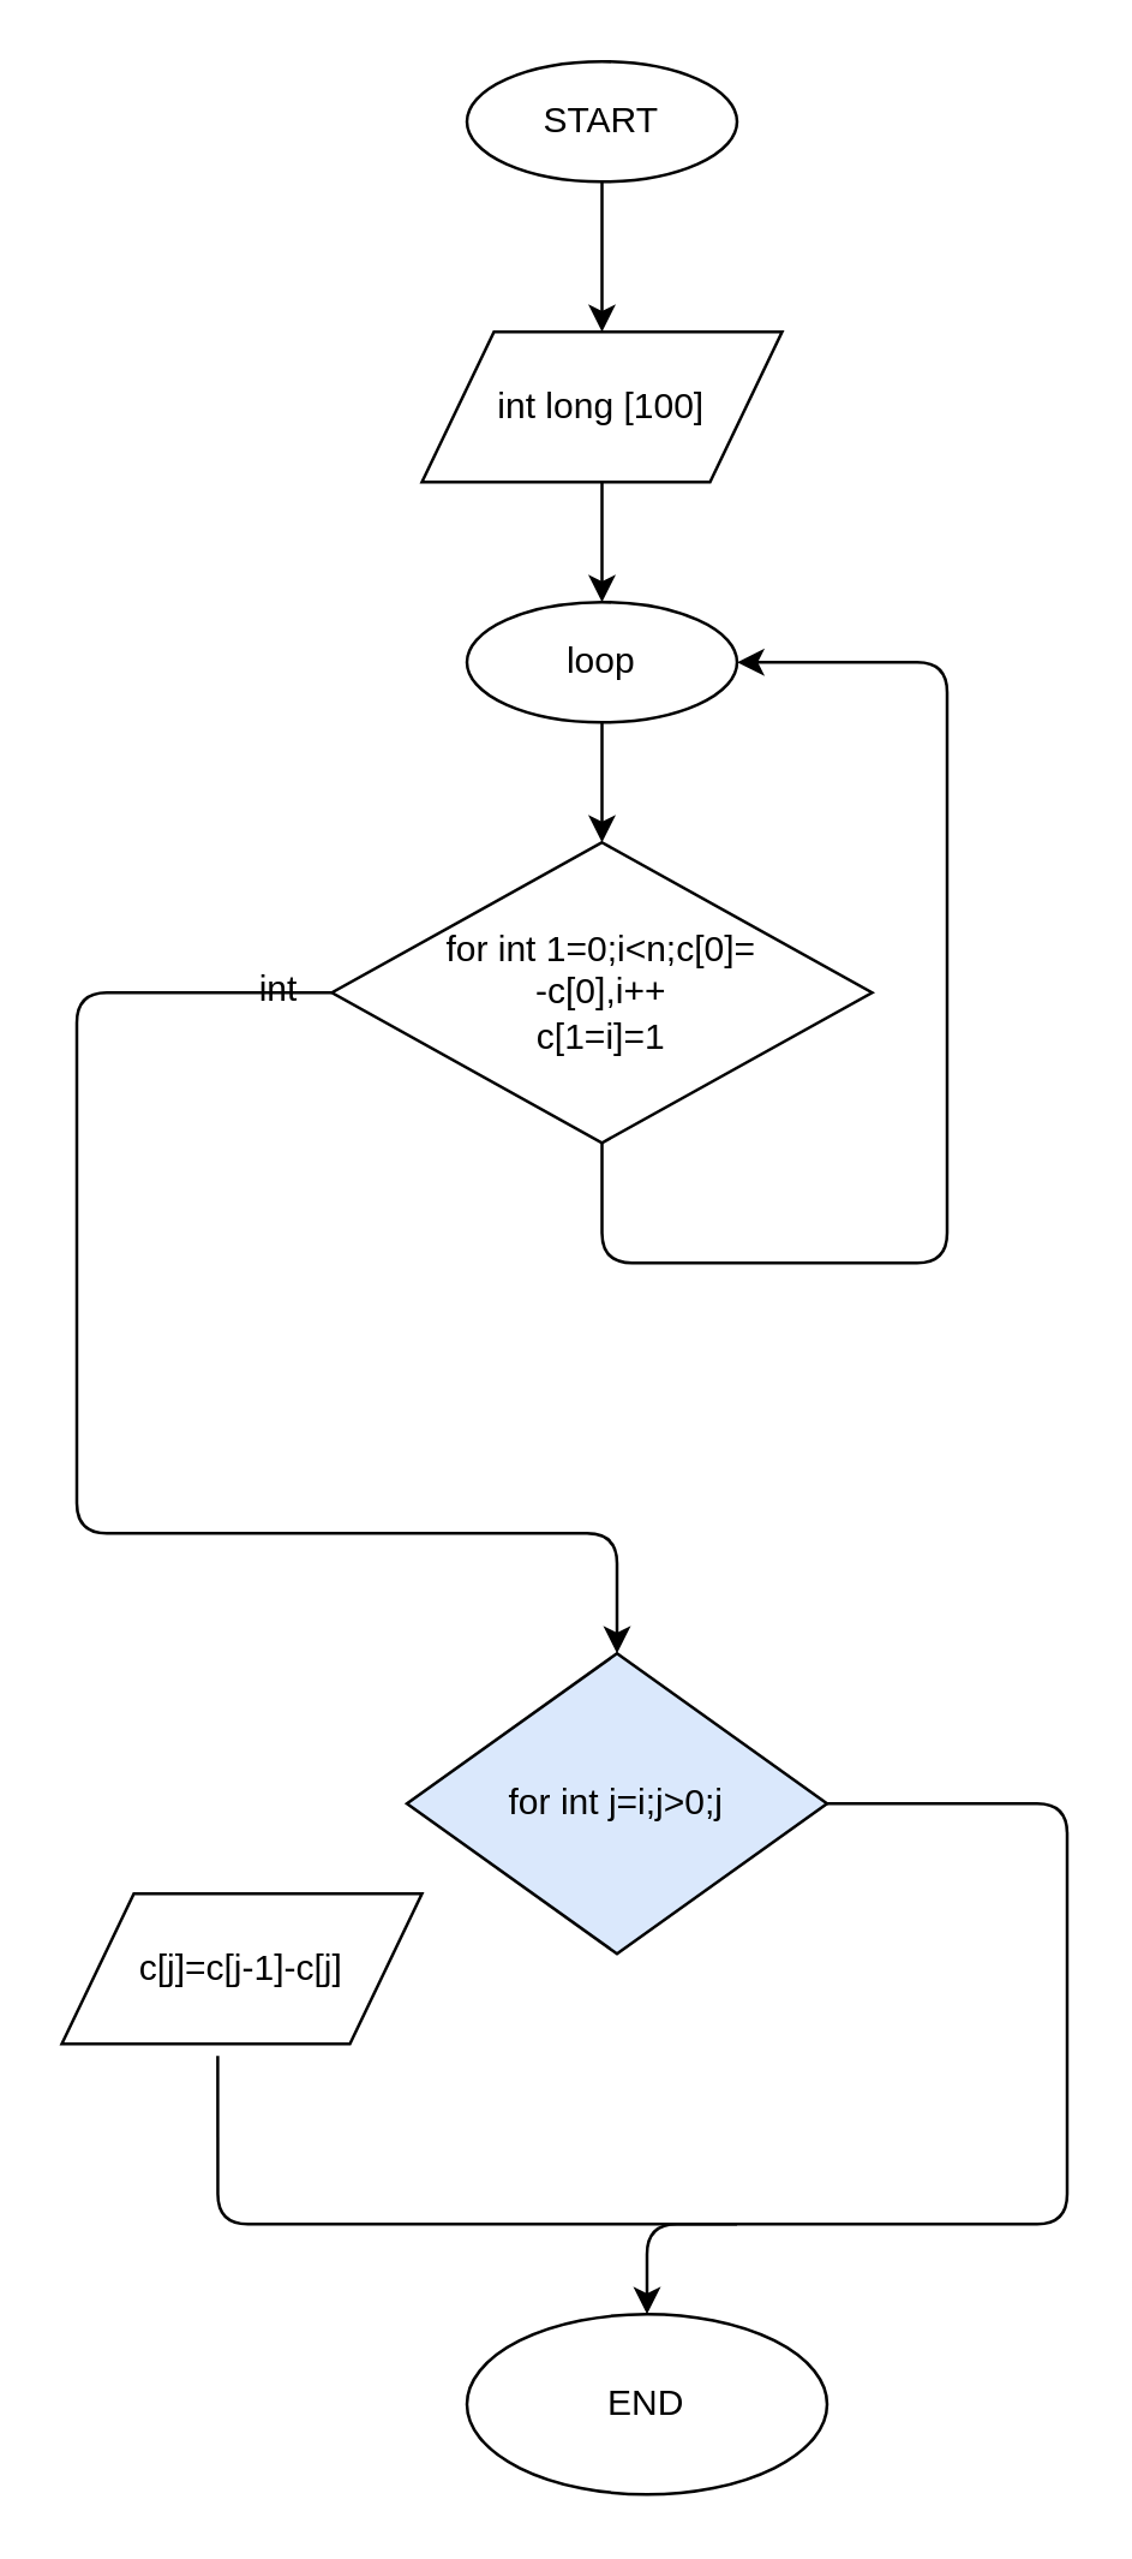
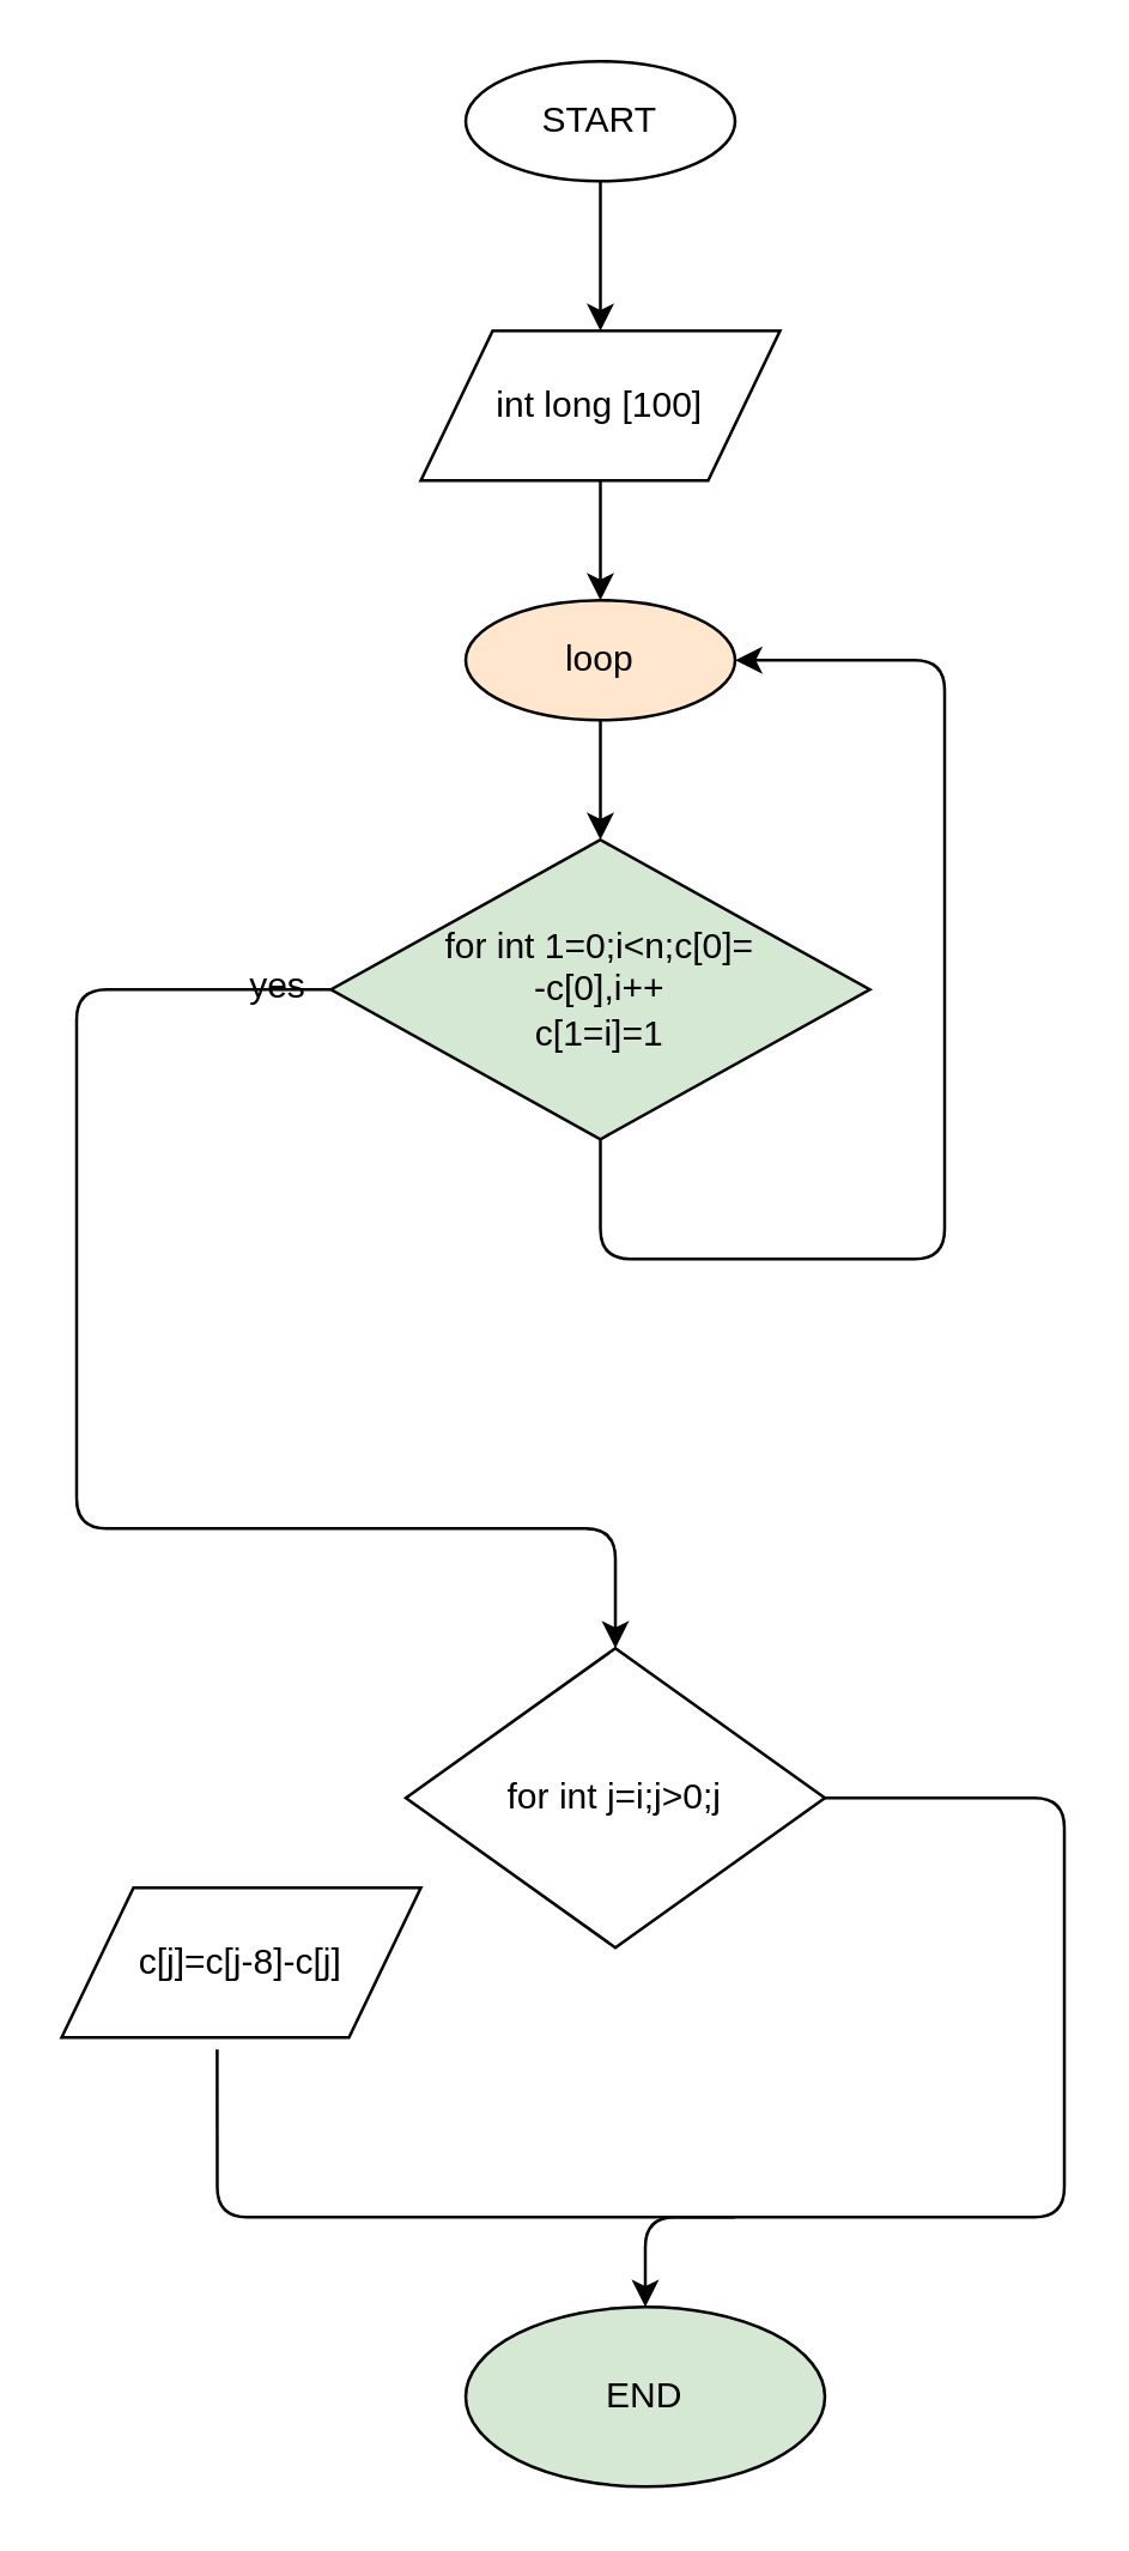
  <mxCell id="0" />
  <mxCell id="1" parent="0" />
  <mxCell id="2" value="START" style="ellipse;whiteSpace=wrap;html=1;" vertex="1" parent="1"><mxGeometry x="155" y="20" width="90" height="40" as="geometry" /></mxCell>
  <mxCell id="3" value="int long [100]" style="shape=parallelogram;perimeter=parallelogramPerimeter;whiteSpace=wrap;html=1;" vertex="1" parent="1"><mxGeometry x="140" y="110" width="120" height="50" as="geometry" /></mxCell>
  <mxCell id="4" value="" style="edgeStyle=orthogonalEdgeStyle;rounded=0;orthogonalLoop=1;jettySize=auto;html=1;" edge="1" parent="1" source="5" target="8"><mxGeometry relative="1" as="geometry"><mxPoint x="200" y="280" as="targetPoint" /></mxGeometry></mxCell>
- <mxCell id="5" value="loop" style="ellipse;whiteSpace=wrap;html=1;" vertex="1" parent="1"><mxGeometry x="155" y="200" width="90" height="40" as="geometry" /></mxCell>
+ <mxCell id="5" value="loop" style="ellipse;whiteSpace=wrap;html=1;fillColor=#ffe6cc;" vertex="1" parent="1"><mxGeometry x="155" y="200" width="90" height="40" as="geometry" /></mxCell>
  <mxCell id="6" value="" style="endArrow=classic;html=1;exitX=0.5;exitY=1;exitDx=0;exitDy=0;" edge="1" parent="1" source="2"><mxGeometry width="50" height="50" relative="1" as="geometry"><mxPoint x="215" y="150" as="sourcePoint" /><mxPoint x="200" y="110" as="targetPoint" /></mxGeometry></mxCell>
  <mxCell id="7" value="" style="endArrow=classic;html=1;exitX=0.5;exitY=1;exitDx=0;exitDy=0;" edge="1" parent="1" source="3"><mxGeometry width="50" height="50" relative="1" as="geometry"><mxPoint x="195" y="170" as="sourcePoint" /><mxPoint x="200" y="200" as="targetPoint" /></mxGeometry></mxCell>
- <mxCell id="8" value="for int 1=0;i&amp;lt;n;c[0]=&lt;br&gt;-c[0],i++&lt;br&gt;c[1=i]=1" style="rhombus;whiteSpace=wrap;html=1;" vertex="1" parent="1"><mxGeometry x="110" y="280" width="180" height="100" as="geometry" /></mxCell>
+ <mxCell id="8" value="for int 1=0;i&amp;lt;n;c[0]=&lt;br&gt;-c[0],i++&lt;br&gt;c[1=i]=1" style="rhombus;whiteSpace=wrap;html=1;fillColor=#d5e8d4;" vertex="1" parent="1"><mxGeometry x="110" y="280" width="180" height="100" as="geometry" /></mxCell>
  <mxCell id="9" value="" style="endArrow=classic;html=1;" edge="1" parent="1"><mxGeometry width="50" height="50" relative="1" as="geometry"><mxPoint x="110" y="330" as="sourcePoint" /><mxPoint x="205" y="550" as="targetPoint" /><Array as="points"><mxPoint x="25" y="330" /><mxPoint x="25" y="510" /><mxPoint x="205" y="510" /></Array></mxGeometry></mxCell>
  <mxCell id="10" value="" style="endArrow=classic;html=1;exitX=0.5;exitY=1;exitDx=0;exitDy=0;entryX=1;entryY=0.5;entryDx=0;entryDy=0;" edge="1" parent="1" source="8" target="5"><mxGeometry width="50" height="50" relative="1" as="geometry"><mxPoint x="235" y="410" as="sourcePoint" /><mxPoint x="255" y="220" as="targetPoint" /><Array as="points"><mxPoint x="200" y="420" /><mxPoint x="315" y="420" /><mxPoint x="315" y="220" /></Array></mxGeometry></mxCell>
- <mxCell id="11" value="int" style="text;html=1;align=center;verticalAlign=middle;resizable=0;points=[];autosize=1;" vertex="1" parent="1"><mxGeometry x="77" y="319" width="30" height="20" as="geometry" /></mxCell>
- <mxCell id="12" value="for int j=i;j&amp;gt;0;j" style="rhombus;whiteSpace=wrap;html=1;fillColor=#dae8fc;" vertex="1" parent="1"><mxGeometry x="135" y="550" width="140" height="100" as="geometry" /></mxCell>
+ <mxCell id="11" value="yes" style="text;html=1;align=center;verticalAlign=middle;resizable=0;points=[];autosize=1;" vertex="1" parent="1"><mxGeometry x="77" y="319" width="30" height="20" as="geometry" /></mxCell>
+ <mxCell id="12" value="for int j=i;j&amp;gt;0;j" style="rhombus;whiteSpace=wrap;html=1;" vertex="1" parent="1"><mxGeometry x="135" y="550" width="140" height="100" as="geometry" /></mxCell>
  <mxCell id="13" value="" style="endArrow=classic;html=1;exitX=1;exitY=0.5;exitDx=0;exitDy=0;" edge="1" parent="1" source="12"><mxGeometry width="50" height="50" relative="1" as="geometry"><mxPoint x="285" y="625" as="sourcePoint" /><mxPoint x="215" y="770" as="targetPoint" /><Array as="points"><mxPoint x="355" y="600" /><mxPoint x="355" y="740" /><mxPoint x="215" y="740" /></Array></mxGeometry></mxCell>
- <mxCell id="14" value="c[j]=c[j-1]-c[j]" style="shape=parallelogram;perimeter=parallelogramPerimeter;whiteSpace=wrap;html=1;" vertex="1" parent="1"><mxGeometry x="20" y="630" width="120" height="50" as="geometry" /></mxCell>
+ <mxCell id="14" value="c[j]=c[j-8]-c[j]" style="shape=parallelogram;perimeter=parallelogramPerimeter;whiteSpace=wrap;html=1;" vertex="1" parent="1"><mxGeometry x="20" y="630" width="120" height="50" as="geometry" /></mxCell>
  <mxCell id="15" value="" style="endArrow=none;html=1;exitX=0.433;exitY=1.08;exitDx=0;exitDy=0;exitPerimeter=0;" edge="1" parent="1" source="14"><mxGeometry width="50" height="50" relative="1" as="geometry"><mxPoint x="155" y="690" as="sourcePoint" /><mxPoint x="245" y="740" as="targetPoint" /><Array as="points"><mxPoint x="72" y="740" /></Array></mxGeometry></mxCell>
- <mxCell id="16" value="END" style="ellipse;whiteSpace=wrap;html=1;" vertex="1" parent="1"><mxGeometry x="155" y="770" width="120" height="60" as="geometry" /></mxCell>
+ <mxCell id="16" value="END" style="ellipse;whiteSpace=wrap;html=1;fillColor=#d5e8d4;" vertex="1" parent="1"><mxGeometry x="155" y="770" width="120" height="60" as="geometry" /></mxCell>
